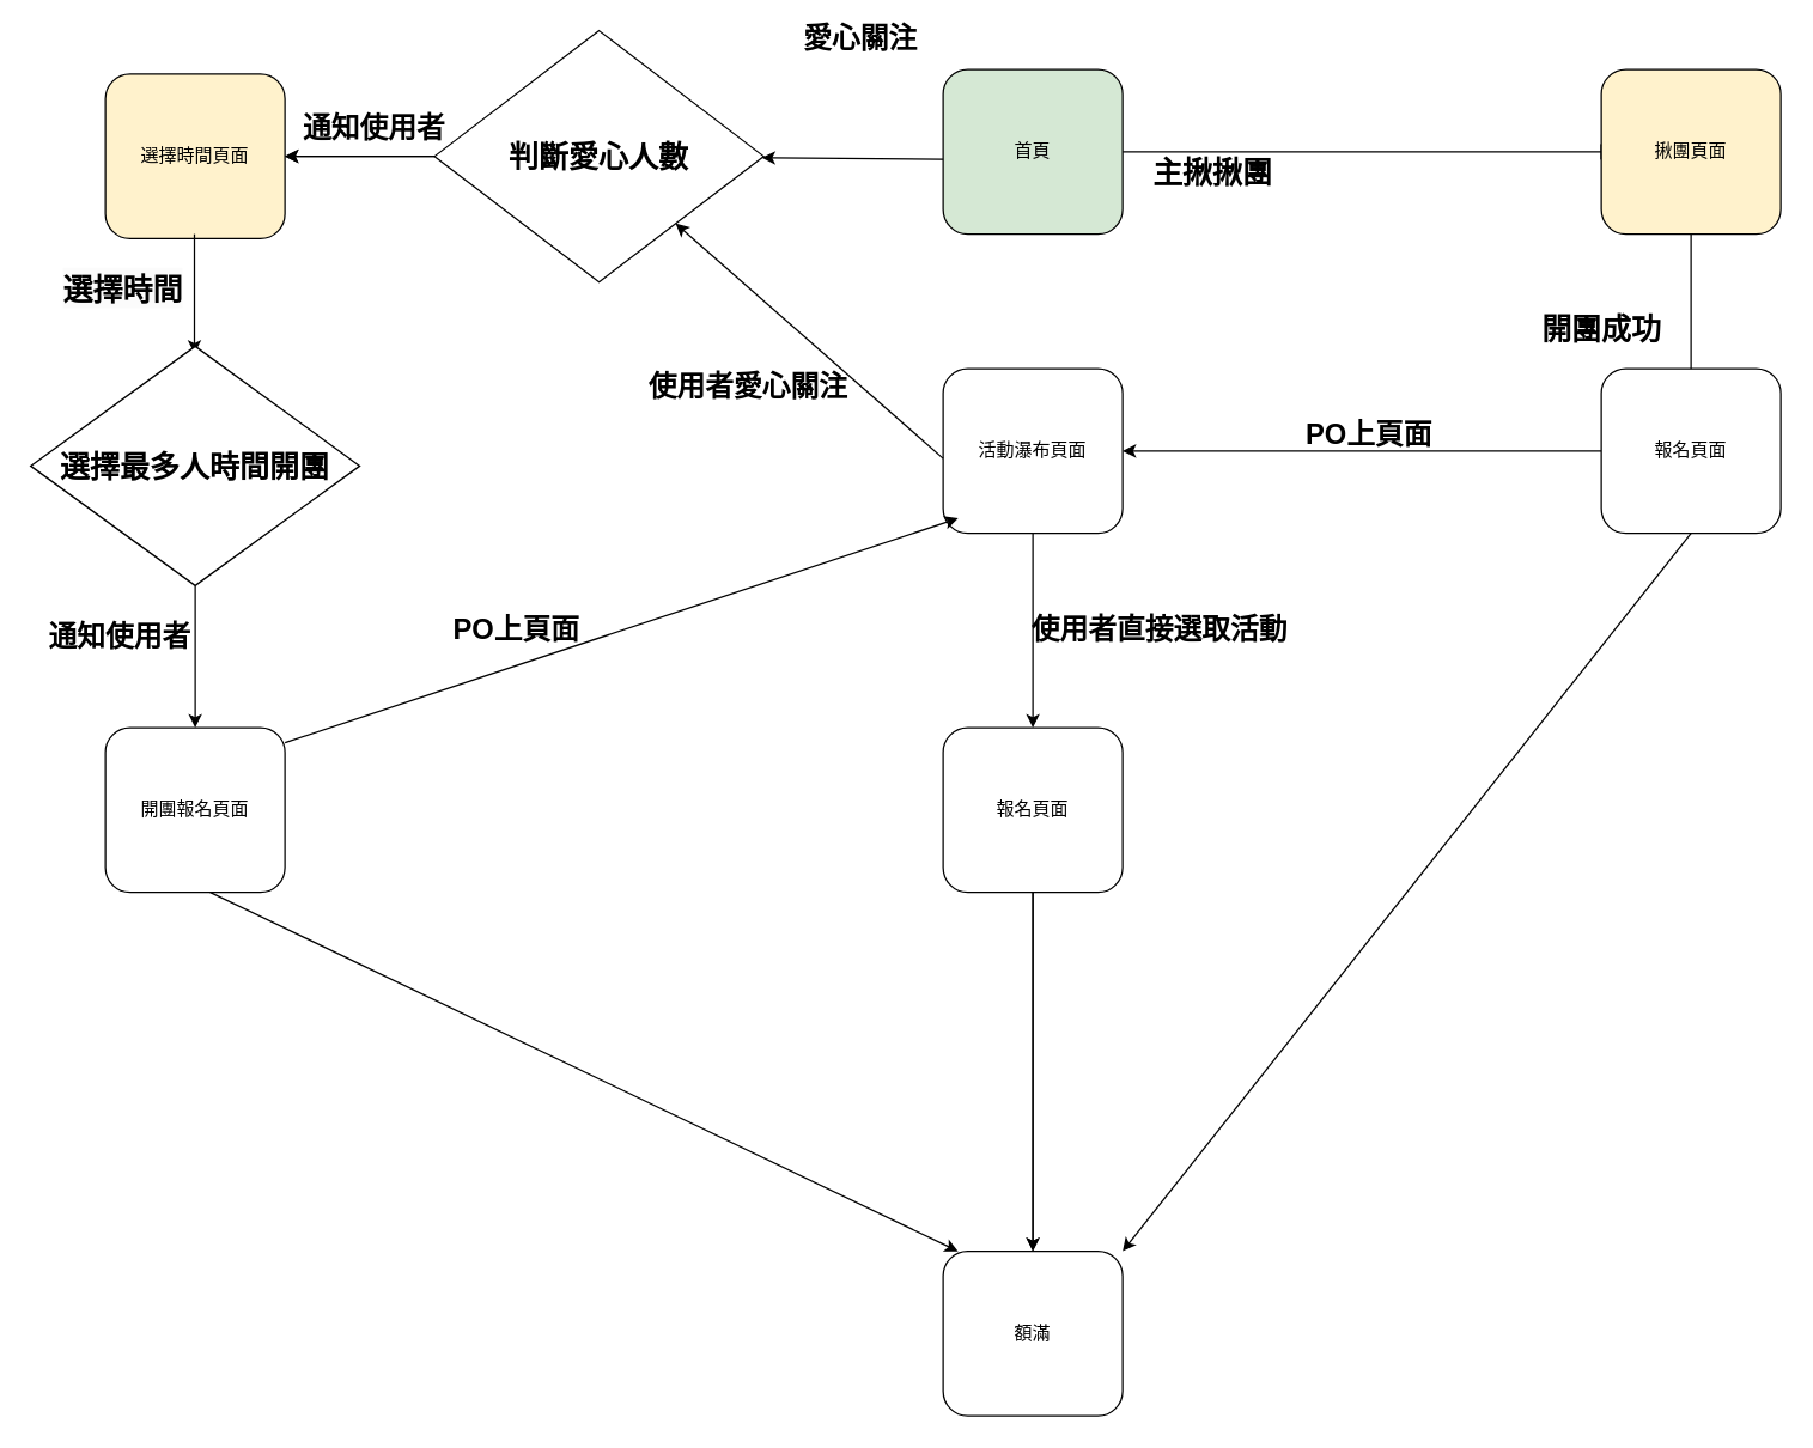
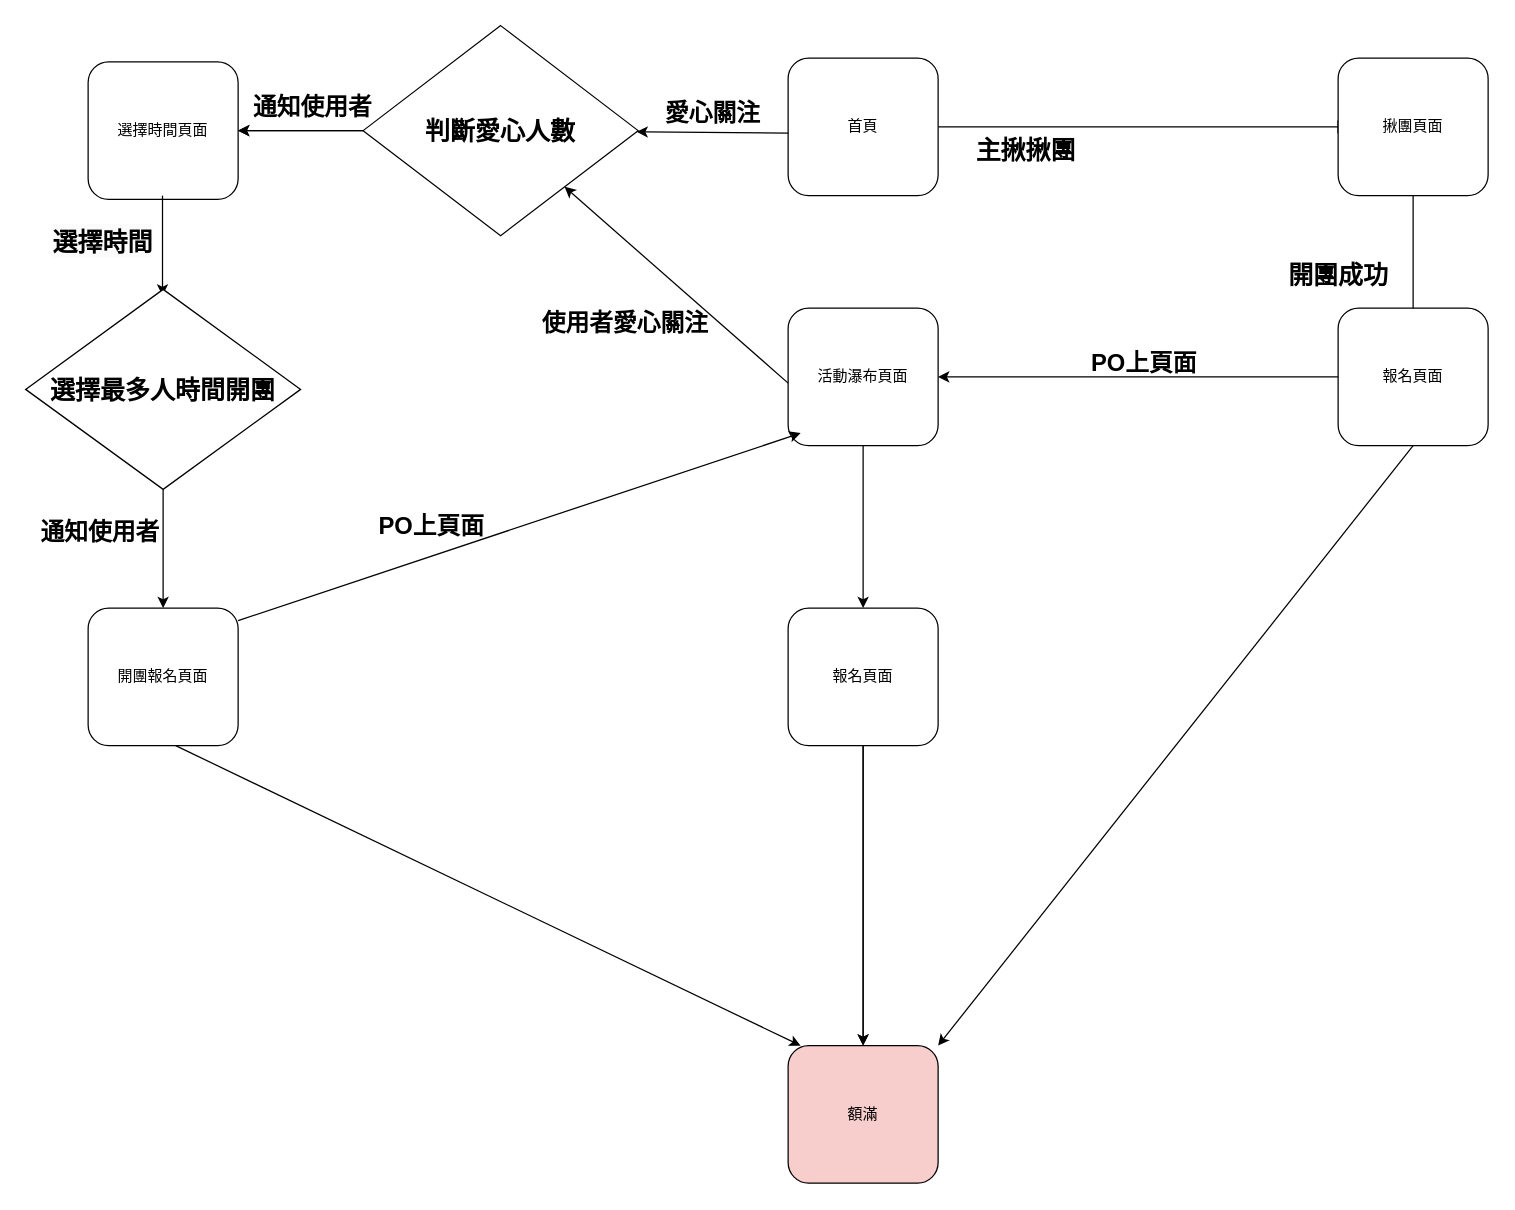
  <mxCell id="0" />
  <mxCell id="1" parent="0" />
  <mxCell id="2" value="" style="rounded=0;html=1;jettySize=auto;orthogonalLoop=1;fontSize=11;endArrow=block;endFill=0;endSize=8;strokeWidth=1;shadow=0;labelBackgroundColor=none;edgeStyle=orthogonalEdgeStyle;" edge="1" parent="1" source="3"><mxGeometry relative="1" as="geometry"><mxPoint x="1080" y="101" as="targetPoint" /><Array as="points"><mxPoint x="1045" y="101" /></Array></mxGeometry></mxCell>
- <mxCell id="3" value="首頁" style="rounded=1;whiteSpace=wrap;html=1;fontSize=12;glass=0;strokeWidth=1;shadow=0;fillColor=#d5e8d4;" vertex="1" parent="1"><mxGeometry x="630" y="46" width="120" height="110" as="geometry" /></mxCell>
- <mxCell id="4" value="揪團頁面" style="rounded=1;whiteSpace=wrap;html=1;fontSize=12;glass=0;strokeWidth=1;shadow=0;fillColor=#fff2cc;" vertex="1" parent="1"><mxGeometry x="1070" y="46" width="120" height="110" as="geometry" /></mxCell>
- <mxCell id="5" value="&lt;span style=&quot;font-size: 20px;&quot;&gt;&lt;b&gt;主揪揪團&lt;/b&gt;&lt;/span&gt;" style="text;html=1;align=center;verticalAlign=middle;resizable=0;points=[];autosize=1;strokeColor=none;fillColor=none;" vertex="1" parent="1"><mxGeometry x="760" y="94" width="100" height="40" as="geometry" /></mxCell>
+ <mxCell id="3" value="首頁" style="rounded=1;whiteSpace=wrap;html=1;fontSize=12;glass=0;strokeWidth=1;shadow=0;" vertex="1" parent="1"><mxGeometry x="630" y="46" width="120" height="110" as="geometry" /></mxCell>
+ <mxCell id="4" value="揪團頁面" style="rounded=1;whiteSpace=wrap;html=1;fontSize=12;glass=0;strokeWidth=1;shadow=0;" vertex="1" parent="1"><mxGeometry x="1070" y="46" width="120" height="110" as="geometry" /></mxCell>
+ <mxCell id="5" value="&lt;span style=&quot;font-size: 20px;&quot;&gt;&lt;b&gt;主揪揪團&lt;/b&gt;&lt;/span&gt;" style="text;html=1;align=center;verticalAlign=middle;resizable=0;points=[];autosize=1;strokeColor=none;fillColor=none;" vertex="1" parent="1"><mxGeometry x="770" y="99" width="100" height="40" as="geometry" /></mxCell>
  <mxCell id="6" value="" style="endArrow=classic;html=1;rounded=0;exitX=0.5;exitY=1;exitDx=0;exitDy=0;" edge="1" parent="1" source="4"><mxGeometry width="50" height="50" relative="1" as="geometry"><mxPoint x="900" y="446" as="sourcePoint" /><mxPoint x="1130" y="256" as="targetPoint" /><Array as="points" /></mxGeometry></mxCell>
  <mxCell id="7" value="報名頁面" style="rounded=1;whiteSpace=wrap;html=1;fontSize=12;glass=0;strokeWidth=1;shadow=0;" vertex="1" parent="1"><mxGeometry x="1070" y="246" width="120" height="110" as="geometry" /></mxCell>
  <mxCell id="8" value="&lt;h3&gt;&lt;font style=&quot;font-size: 20px;&quot;&gt;&lt;b&gt;開團成功&lt;/b&gt;&lt;/font&gt;&lt;/h3&gt;" style="text;html=1;align=center;verticalAlign=middle;resizable=0;points=[];autosize=1;strokeColor=none;fillColor=none;" vertex="1" parent="1"><mxGeometry x="1020" y="184" width="100" height="70" as="geometry" /></mxCell>
- <mxCell id="9" value="選擇時間頁面" style="rounded=1;whiteSpace=wrap;html=1;fontSize=12;glass=0;strokeWidth=1;shadow=0;fillColor=#fff2cc;" vertex="1" parent="1"><mxGeometry x="70" y="49" width="120" height="110" as="geometry" /></mxCell>
+ <mxCell id="9" value="選擇時間頁面" style="rounded=1;whiteSpace=wrap;html=1;fontSize=12;glass=0;strokeWidth=1;shadow=0;" vertex="1" parent="1"><mxGeometry x="70" y="49" width="120" height="110" as="geometry" /></mxCell>
  <mxCell id="10" value="&lt;h1&gt;&lt;span style=&quot;color: rgb(0, 0, 0); font-family: Helvetica; font-style: normal; font-variant-ligatures: normal; font-variant-caps: normal; letter-spacing: normal; orphans: 2; text-align: center; text-indent: 0px; text-transform: none; widows: 2; word-spacing: 0px; -webkit-text-stroke-width: 0px; background-color: rgb(251, 251, 251); text-decoration-thickness: initial; text-decoration-style: initial; text-decoration-color: initial; float: none; display: inline !important;&quot;&gt;&lt;font style=&quot;font-size: 20px;&quot;&gt;選擇時間&lt;/font&gt;&lt;/span&gt;&lt;/h1&gt;" style="text;whiteSpace=wrap;html=1;" vertex="1" parent="1"><mxGeometry x="40" y="156" width="140" height="40" as="geometry" /></mxCell>
  <mxCell id="11" value="" style="endArrow=classic;html=1;rounded=0;" edge="1" parent="1"><mxGeometry width="50" height="50" relative="1" as="geometry"><mxPoint x="129.5" y="156" as="sourcePoint" /><mxPoint x="129.5" y="236" as="targetPoint" /></mxGeometry></mxCell>
  <mxCell id="12" value="&lt;b style=&quot;border-color: var(--border-color); font-size: 20px;&quot;&gt;選擇最多人時間開團&lt;/b&gt;" style="rhombus;whiteSpace=wrap;html=1;" vertex="1" parent="1"><mxGeometry x="20" y="231" width="220" height="160" as="geometry" /></mxCell>
  <mxCell id="13" value="" style="edgeStyle=orthogonalEdgeStyle;rounded=0;orthogonalLoop=1;jettySize=auto;html=1;" edge="1" parent="1" source="14" target="9"><mxGeometry relative="1" as="geometry" /></mxCell>
  <mxCell id="14" value="&lt;span style=&quot;font-size: 20px;&quot;&gt;&lt;b&gt;判斷愛心人數&lt;/b&gt;&lt;/span&gt;" style="rhombus;whiteSpace=wrap;html=1;" vertex="1" parent="1"><mxGeometry x="290" y="20" width="220" height="168" as="geometry" /></mxCell>
  <mxCell id="15" value="" style="endArrow=classic;html=1;rounded=0;" edge="1" parent="1" target="14"><mxGeometry width="50" height="50" relative="1" as="geometry"><mxPoint x="630" y="106" as="sourcePoint" /><mxPoint x="680" y="56" as="targetPoint" /></mxGeometry></mxCell>
- <mxCell id="16" value="&lt;font style=&quot;font-size: 19px;&quot;&gt;&lt;b&gt;愛心關注&lt;/b&gt;&lt;/font&gt;" style="text;html=1;strokeColor=none;fillColor=none;align=center;verticalAlign=middle;whiteSpace=wrap;rounded=0;" vertex="1" parent="1"><mxGeometry x="535" y="11" width="80" height="30" as="geometry" /></mxCell>
+ <mxCell id="16" value="&lt;font style=&quot;font-size: 19px;&quot;&gt;&lt;b&gt;愛心關注&lt;/b&gt;&lt;/font&gt;" style="text;html=1;strokeColor=none;fillColor=none;align=center;verticalAlign=middle;whiteSpace=wrap;rounded=0;" vertex="1" parent="1"><mxGeometry x="530" y="76" width="80" height="30" as="geometry" /></mxCell>
  <mxCell id="17" value="" style="endArrow=classic;html=1;rounded=0;entryX=1;entryY=0.5;entryDx=0;entryDy=0;exitX=0;exitY=0.5;exitDx=0;exitDy=0;" edge="1" parent="1" source="14" target="9"><mxGeometry width="50" height="50" relative="1" as="geometry"><mxPoint x="290" y="106" as="sourcePoint" /><mxPoint x="340" y="56" as="targetPoint" /></mxGeometry></mxCell>
  <mxCell id="18" value="&lt;span style=&quot;font-size: 19px;&quot;&gt;&lt;b&gt;通知使用者&lt;/b&gt;&lt;/span&gt;" style="text;html=1;strokeColor=none;fillColor=none;align=center;verticalAlign=middle;whiteSpace=wrap;rounded=0;" vertex="1" parent="1"><mxGeometry x="200" y="66" width="100" height="40" as="geometry" /></mxCell>
  <mxCell id="19" value="" style="edgeStyle=orthogonalEdgeStyle;rounded=0;orthogonalLoop=1;jettySize=auto;html=1;" edge="1" parent="1" source="20" target="29"><mxGeometry relative="1" as="geometry" /></mxCell>
  <mxCell id="20" value="活動瀑布頁面" style="rounded=1;whiteSpace=wrap;html=1;fontSize=12;glass=0;strokeWidth=1;shadow=0;" vertex="1" parent="1"><mxGeometry x="630" y="246" width="120" height="110" as="geometry" /></mxCell>
  <mxCell id="21" value="" style="endArrow=classic;html=1;rounded=0;" edge="1" parent="1" target="14"><mxGeometry width="50" height="50" relative="1" as="geometry"><mxPoint x="630" y="306" as="sourcePoint" /><mxPoint x="680" y="256" as="targetPoint" /></mxGeometry></mxCell>
  <mxCell id="22" value="&lt;font style=&quot;font-size: 19px;&quot;&gt;&lt;b&gt;使用者愛心關注&lt;/b&gt;&lt;/font&gt;" style="text;html=1;strokeColor=none;fillColor=none;align=center;verticalAlign=middle;whiteSpace=wrap;rounded=0;" vertex="1" parent="1"><mxGeometry x="430" y="244" width="140" height="30" as="geometry" /></mxCell>
  <mxCell id="23" value="開團報名頁面" style="rounded=1;whiteSpace=wrap;html=1;fontSize=12;glass=0;strokeWidth=1;shadow=0;" vertex="1" parent="1"><mxGeometry x="70" y="486" width="120" height="110" as="geometry" /></mxCell>
  <mxCell id="24" value="" style="endArrow=classic;html=1;rounded=0;entryX=0.5;entryY=0;entryDx=0;entryDy=0;" edge="1" parent="1" target="23"><mxGeometry width="50" height="50" relative="1" as="geometry"><mxPoint x="130" y="391" as="sourcePoint" /><mxPoint x="180" y="341" as="targetPoint" /></mxGeometry></mxCell>
  <mxCell id="25" value="&lt;span style=&quot;font-size: 19px;&quot;&gt;&lt;b&gt;通知使用者&lt;/b&gt;&lt;/span&gt;" style="text;html=1;strokeColor=none;fillColor=none;align=center;verticalAlign=middle;whiteSpace=wrap;rounded=0;" vertex="1" parent="1"><mxGeometry x="30" y="406" width="100" height="40" as="geometry" /></mxCell>
  <mxCell id="26" value="" style="endArrow=classic;html=1;rounded=0;" edge="1" parent="1"><mxGeometry width="50" height="50" relative="1" as="geometry"><mxPoint x="190" y="496" as="sourcePoint" /><mxPoint x="640" y="346" as="targetPoint" /></mxGeometry></mxCell>
  <mxCell id="27" value="&lt;span style=&quot;font-size: 19px;&quot;&gt;&lt;b&gt;PO上頁面&lt;/b&gt;&lt;/span&gt;" style="text;html=1;strokeColor=none;fillColor=none;align=center;verticalAlign=middle;whiteSpace=wrap;rounded=0;" vertex="1" parent="1"><mxGeometry x="290" y="406" width="110" height="30" as="geometry" /></mxCell>
  <mxCell id="28" value="" style="edgeStyle=orthogonalEdgeStyle;rounded=0;orthogonalLoop=1;jettySize=auto;html=1;" edge="1" parent="1" source="29" target="35"><mxGeometry relative="1" as="geometry" /></mxCell>
  <mxCell id="29" value="報名頁面" style="rounded=1;whiteSpace=wrap;html=1;fontSize=12;glass=0;strokeWidth=1;shadow=0;" vertex="1" parent="1"><mxGeometry x="630" y="486" width="120" height="110" as="geometry" /></mxCell>
- <mxCell id="30" value="&lt;span style=&quot;font-size: 19px;&quot;&gt;&lt;b&gt;使用者直接選取活動&lt;/b&gt;&lt;/span&gt;" style="text;html=1;strokeColor=none;fillColor=none;align=center;verticalAlign=middle;whiteSpace=wrap;rounded=0;" vertex="1" parent="1"><mxGeometry x="680" y="406" width="190" height="30" as="geometry" /></mxCell>
  <mxCell id="31" value="" style="endArrow=classic;html=1;rounded=0;exitX=0;exitY=0.5;exitDx=0;exitDy=0;" edge="1" parent="1" source="7" target="20"><mxGeometry width="50" height="50" relative="1" as="geometry"><mxPoint x="1070" y="316" as="sourcePoint" /><mxPoint x="1120" y="266" as="targetPoint" /></mxGeometry></mxCell>
  <mxCell id="32" value="&lt;span style=&quot;font-size: 19px;&quot;&gt;&lt;b&gt;PO上頁面&lt;/b&gt;&lt;/span&gt;" style="text;html=1;strokeColor=none;fillColor=none;align=center;verticalAlign=middle;whiteSpace=wrap;rounded=0;" vertex="1" parent="1"><mxGeometry x="860" y="276" width="110" height="30" as="geometry" /></mxCell>
  <mxCell id="33" value="" style="endArrow=classic;html=1;rounded=0;" edge="1" parent="1"><mxGeometry width="50" height="50" relative="1" as="geometry"><mxPoint x="140" y="596" as="sourcePoint" /><mxPoint x="640" y="836" as="targetPoint" /></mxGeometry></mxCell>
  <mxCell id="34" value="" style="endArrow=classic;html=1;rounded=0;" edge="1" parent="1"><mxGeometry width="50" height="50" relative="1" as="geometry"><mxPoint x="690" y="596" as="sourcePoint" /><mxPoint x="690" y="836" as="targetPoint" /></mxGeometry></mxCell>
- <mxCell id="35" value="額滿" style="rounded=1;whiteSpace=wrap;html=1;fontSize=12;glass=0;strokeWidth=1;shadow=0;" vertex="1" parent="1"><mxGeometry x="630" y="836" width="120" height="110" as="geometry" /></mxCell>
+ <mxCell id="35" value="額滿" style="rounded=1;whiteSpace=wrap;html=1;fontSize=12;glass=0;strokeWidth=1;shadow=0;fillColor=#f8cecc;" vertex="1" parent="1"><mxGeometry x="630" y="836" width="120" height="110" as="geometry" /></mxCell>
  <mxCell id="36" value="" style="endArrow=classic;html=1;rounded=0;entryX=1;entryY=0;entryDx=0;entryDy=0;" edge="1" parent="1" target="35"><mxGeometry width="50" height="50" relative="1" as="geometry"><mxPoint x="1130" y="356" as="sourcePoint" /><mxPoint x="1180" y="306" as="targetPoint" /></mxGeometry></mxCell>
